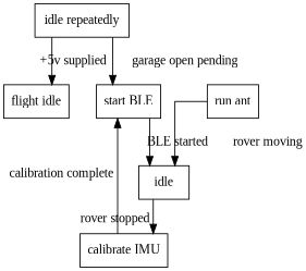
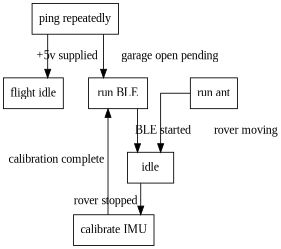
  digraph {
    fontname="Liberation Serif"
    splines=ortho
    node [fontname="Liberation Serif" shape=box]
    edge [fontname="Liberation Serif"]
-   "ping repeatedly" [label="idle repeatedly"]
+   "ping repeatedly"
    "flight idle"
-   "start BLE"
+   "start BLE" [label="run BLE"]
    idle
    "calibrate IMU"
    "run ant"
    "ping repeatedly" -> "flight idle" [label=" +5v supplied"]
    "ping repeatedly" -> "start BLE" [label=" garage open pending "]
    "start BLE" -> idle [label=" BLE started "]
    idle -> "calibrate IMU" [xlabel=" rover stopped "]
    "calibrate IMU" -> "start BLE" [xlabel=" calibration complete "]
    "run ant" -> idle [label="rover moving"]
  }
